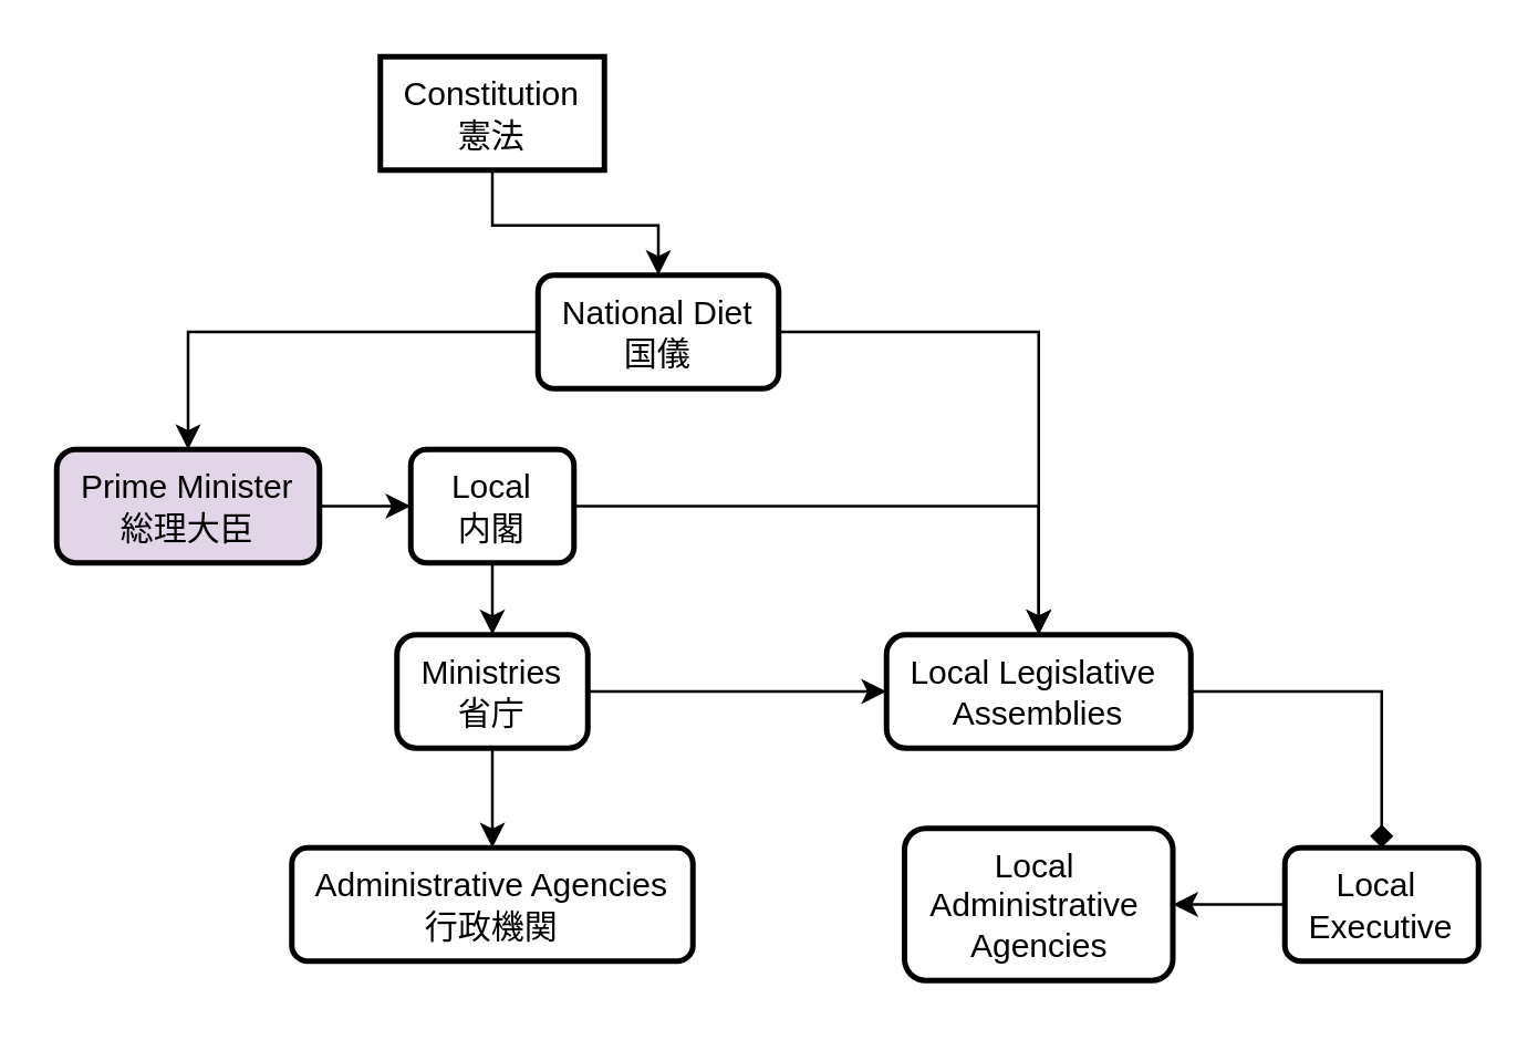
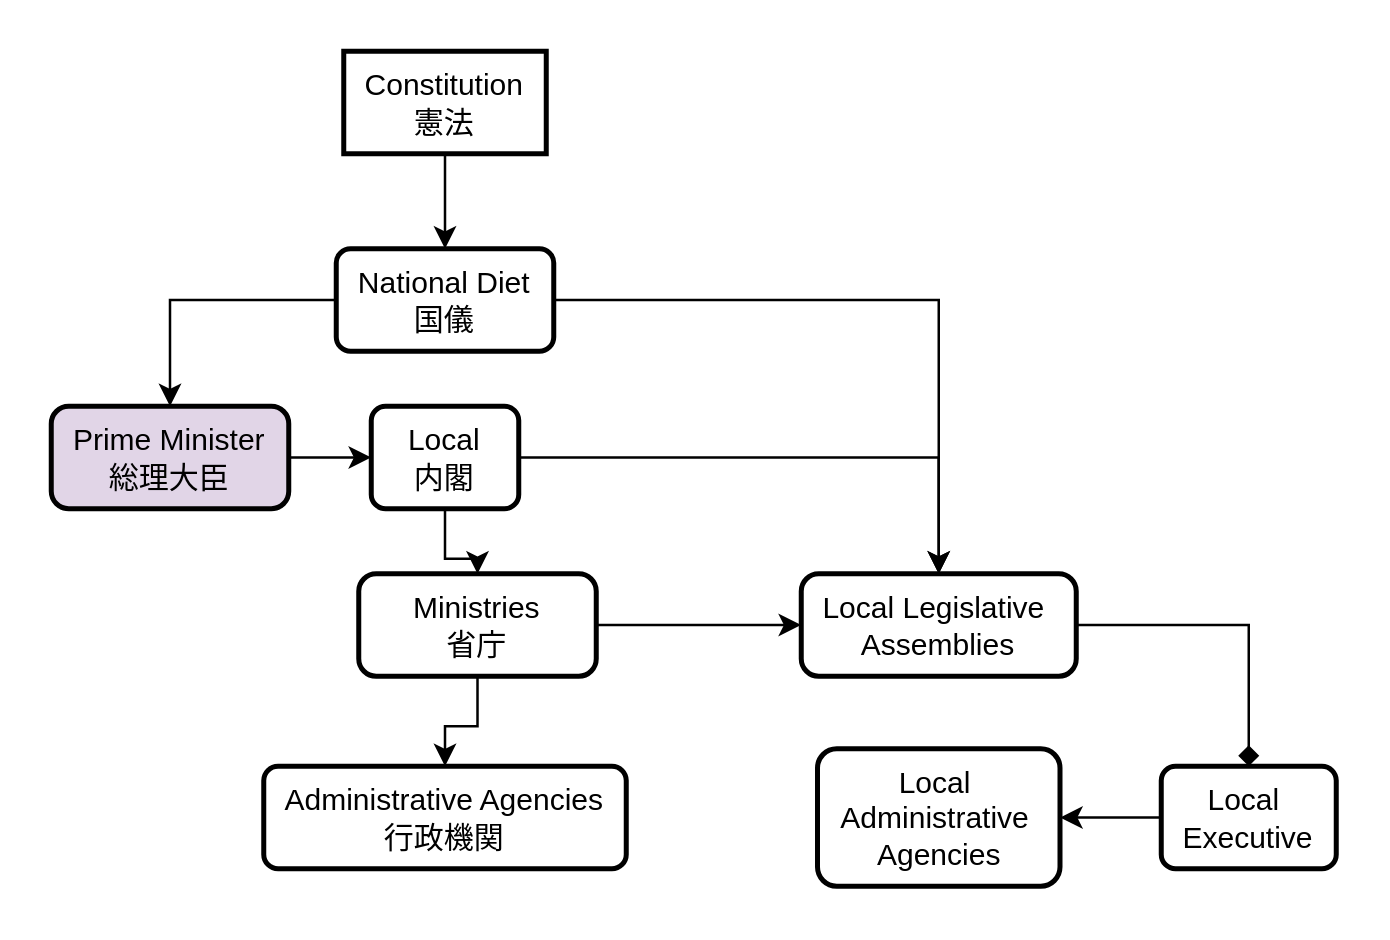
  <mxCell id="0" />
  <mxCell id="1" parent="0" />
  <mxCell id="2" value="" style="edgeStyle=orthogonalEdgeStyle;rounded=0;orthogonalLoop=1;jettySize=auto;html=1;" edge="1" parent="1" source="3" target="6"><mxGeometry relative="1" as="geometry" /></mxCell>
  <mxCell id="3" value="Constitution&lt;div&gt;憲法&lt;/div&gt;" style="whiteSpace=wrap;html=1;absoluteArcSize=1;arcSize=14;strokeWidth=2;rounded=0;" vertex="1" parent="1"><mxGeometry x="137" y="20" width="81" height="41" as="geometry" /></mxCell>
  <mxCell id="4" style="edgeStyle=orthogonalEdgeStyle;rounded=0;orthogonalLoop=1;jettySize=auto;html=1;" edge="1" parent="1" source="6" target="17"><mxGeometry relative="1" as="geometry" /></mxCell>
  <mxCell id="5" style="edgeStyle=orthogonalEdgeStyle;rounded=0;orthogonalLoop=1;jettySize=auto;html=1;entryX=0.5;entryY=0;entryDx=0;entryDy=0;" edge="1" parent="1" source="6" target="11"><mxGeometry relative="1" as="geometry" /></mxCell>
- <mxCell id="6" value="National Diet&lt;div&gt;国儀&lt;/div&gt;" style="whiteSpace=wrap;html=1;rounded=1;arcSize=14;strokeWidth=2;" vertex="1" parent="1"><mxGeometry x="194" y="99" width="87" height="41" as="geometry" /></mxCell>
+ <mxCell id="6" value="National Diet&lt;div&gt;国儀&lt;/div&gt;" style="whiteSpace=wrap;html=1;rounded=1;arcSize=14;strokeWidth=2;" vertex="1" parent="1"><mxGeometry x="134" y="99" width="87" height="41" as="geometry" /></mxCell>
  <mxCell id="7" style="edgeStyle=orthogonalEdgeStyle;rounded=0;orthogonalLoop=1;jettySize=auto;html=1;" edge="1" parent="1" source="9" target="14"><mxGeometry relative="1" as="geometry" /></mxCell>
  <mxCell id="8" style="edgeStyle=orthogonalEdgeStyle;rounded=0;orthogonalLoop=1;jettySize=auto;html=1;" edge="1" parent="1" source="9" target="17"><mxGeometry relative="1" as="geometry" /></mxCell>
  <mxCell id="9" value="Local&lt;div&gt;内閣&lt;/div&gt;" style="whiteSpace=wrap;html=1;rounded=1;arcSize=14;strokeWidth=2;" vertex="1" parent="1"><mxGeometry x="148" y="162" width="59" height="41" as="geometry" /></mxCell>
  <mxCell id="10" style="edgeStyle=orthogonalEdgeStyle;rounded=0;orthogonalLoop=1;jettySize=auto;html=1;" edge="1" parent="1" source="11" target="9"><mxGeometry relative="1" as="geometry" /></mxCell>
  <mxCell id="11" value="Prime Minister&lt;div&gt;総理大臣&lt;/div&gt;" style="rounded=1;whiteSpace=wrap;html=1;absoluteArcSize=1;arcSize=14;strokeWidth=2;fillColor=#e1d5e7;" vertex="1" parent="1"><mxGeometry x="20" y="162" width="95" height="41" as="geometry" /></mxCell>
  <mxCell id="12" value="" style="edgeStyle=orthogonalEdgeStyle;rounded=0;orthogonalLoop=1;jettySize=auto;html=1;" edge="1" parent="1" source="14" target="15"><mxGeometry relative="1" as="geometry" /></mxCell>
  <mxCell id="13" style="edgeStyle=orthogonalEdgeStyle;rounded=0;orthogonalLoop=1;jettySize=auto;html=1;" edge="1" parent="1" source="14" target="17"><mxGeometry relative="1" as="geometry" /></mxCell>
- <mxCell id="14" value="&lt;div&gt;Ministries&lt;/div&gt;&lt;div&gt;省庁&lt;/div&gt;" style="rounded=1;whiteSpace=wrap;html=1;absoluteArcSize=1;arcSize=14;strokeWidth=2;" vertex="1" parent="1"><mxGeometry x="143" y="229" width="69" height="41" as="geometry" /></mxCell>
+ <mxCell id="14" value="&lt;div&gt;Ministries&lt;/div&gt;&lt;div&gt;省庁&lt;/div&gt;" style="rounded=1;whiteSpace=wrap;html=1;absoluteArcSize=1;arcSize=14;strokeWidth=2;" vertex="1" parent="1"><mxGeometry x="143" y="229" width="95" height="41" as="geometry" /></mxCell>
  <mxCell id="15" value="Administrative Agencies&lt;div&gt;行政機関&lt;/div&gt;" style="whiteSpace=wrap;html=1;rounded=1;arcSize=14;strokeWidth=2;" vertex="1" parent="1"><mxGeometry x="105" y="306" width="145" height="41" as="geometry" /></mxCell>
  <mxCell id="16" style="edgeStyle=orthogonalEdgeStyle;rounded=0;orthogonalLoop=1;jettySize=auto;html=1;entryX=0.5;entryY=0;entryDx=0;entryDy=0;endArrow=diamond;" edge="1" parent="1" source="17" target="19"><mxGeometry relative="1" as="geometry" /></mxCell>
  <mxCell id="17" value="Local Legislative&amp;nbsp;&lt;div&gt;Assemblies&lt;/div&gt;" style="rounded=1;whiteSpace=wrap;html=1;absoluteArcSize=1;arcSize=14;strokeWidth=2;" vertex="1" parent="1"><mxGeometry x="320" y="229" width="110" height="41" as="geometry" /></mxCell>
  <mxCell id="18" style="edgeStyle=orthogonalEdgeStyle;rounded=0;orthogonalLoop=1;jettySize=auto;html=1;" edge="1" parent="1" source="19" target="20"><mxGeometry relative="1" as="geometry" /></mxCell>
  <mxCell id="19" value="Local&amp;nbsp;&lt;div&gt;Executive&lt;/div&gt;" style="whiteSpace=wrap;html=1;rounded=1;arcSize=14;strokeWidth=2;" vertex="1" parent="1"><mxGeometry x="464" y="306" width="70" height="41" as="geometry" /></mxCell>
  <mxCell id="20" value="Local&amp;nbsp;&lt;div&gt;Administrative&amp;nbsp;&lt;div&gt;Agencies&lt;/div&gt;&lt;/div&gt;" style="whiteSpace=wrap;html=1;rounded=1;arcSize=14;strokeWidth=2;" vertex="1" parent="1"><mxGeometry x="326.5" y="299" width="97" height="55" as="geometry" /></mxCell>
